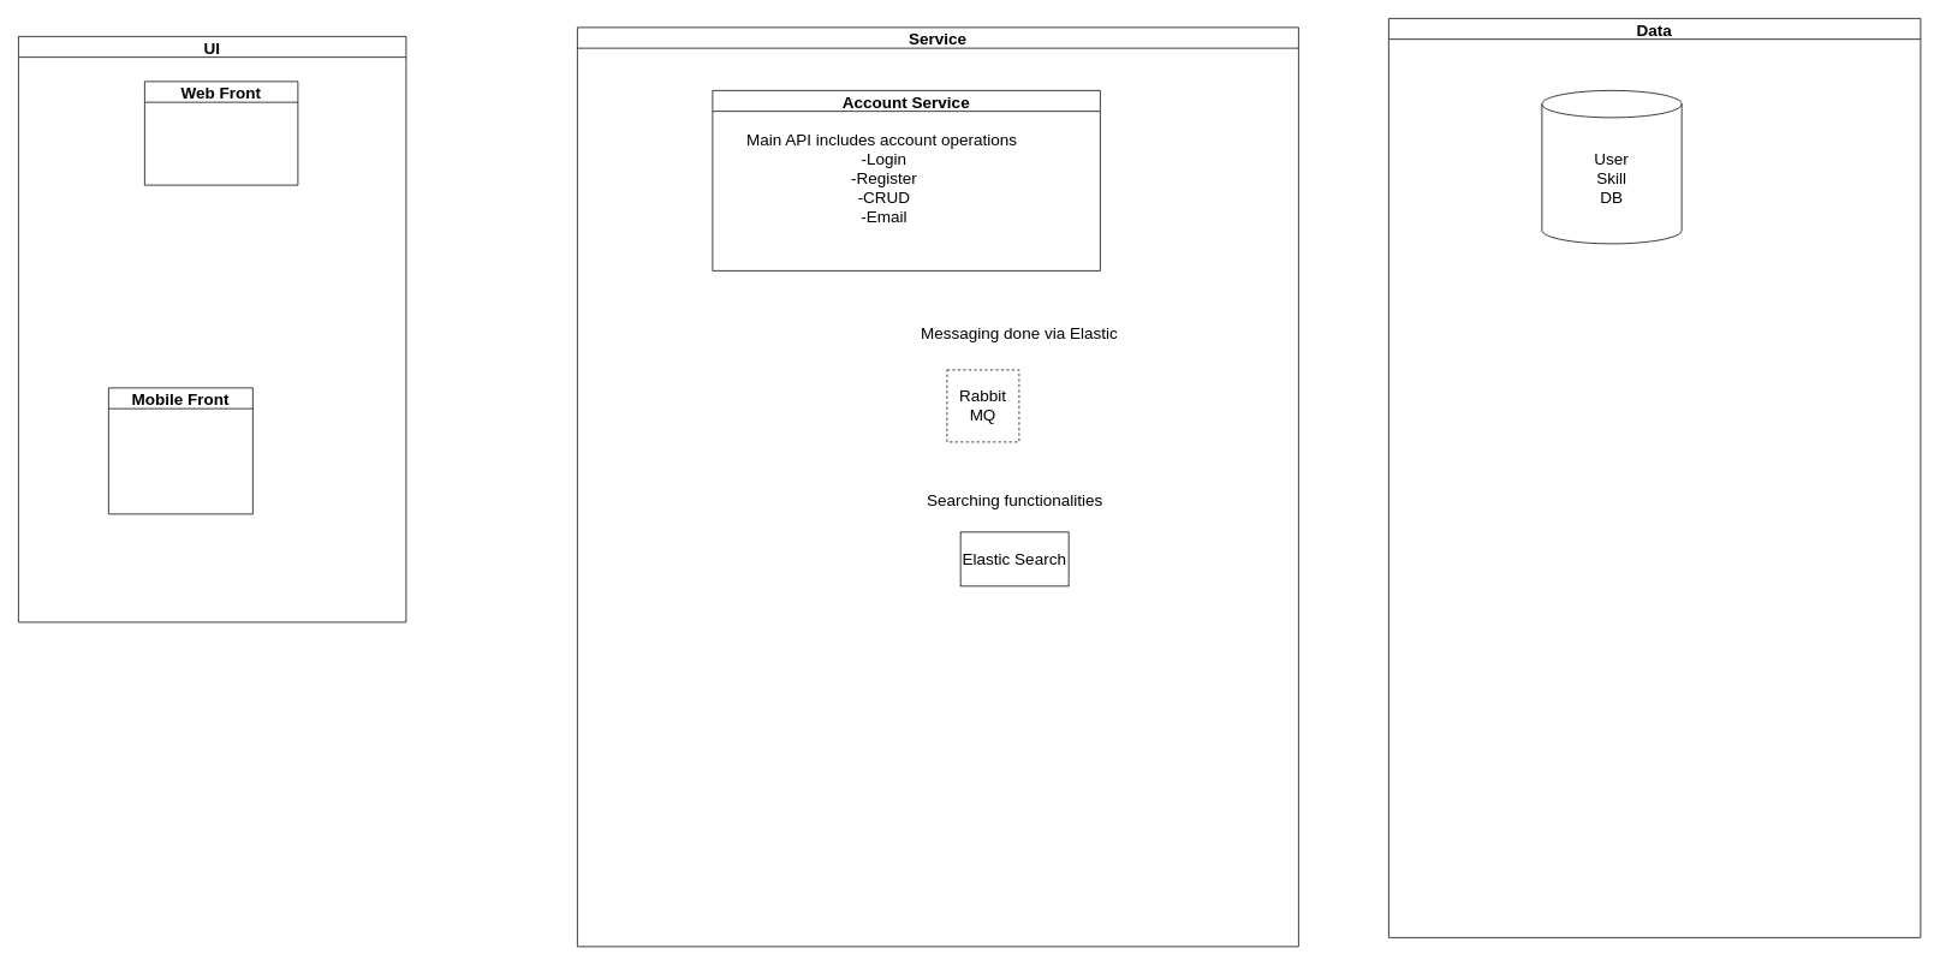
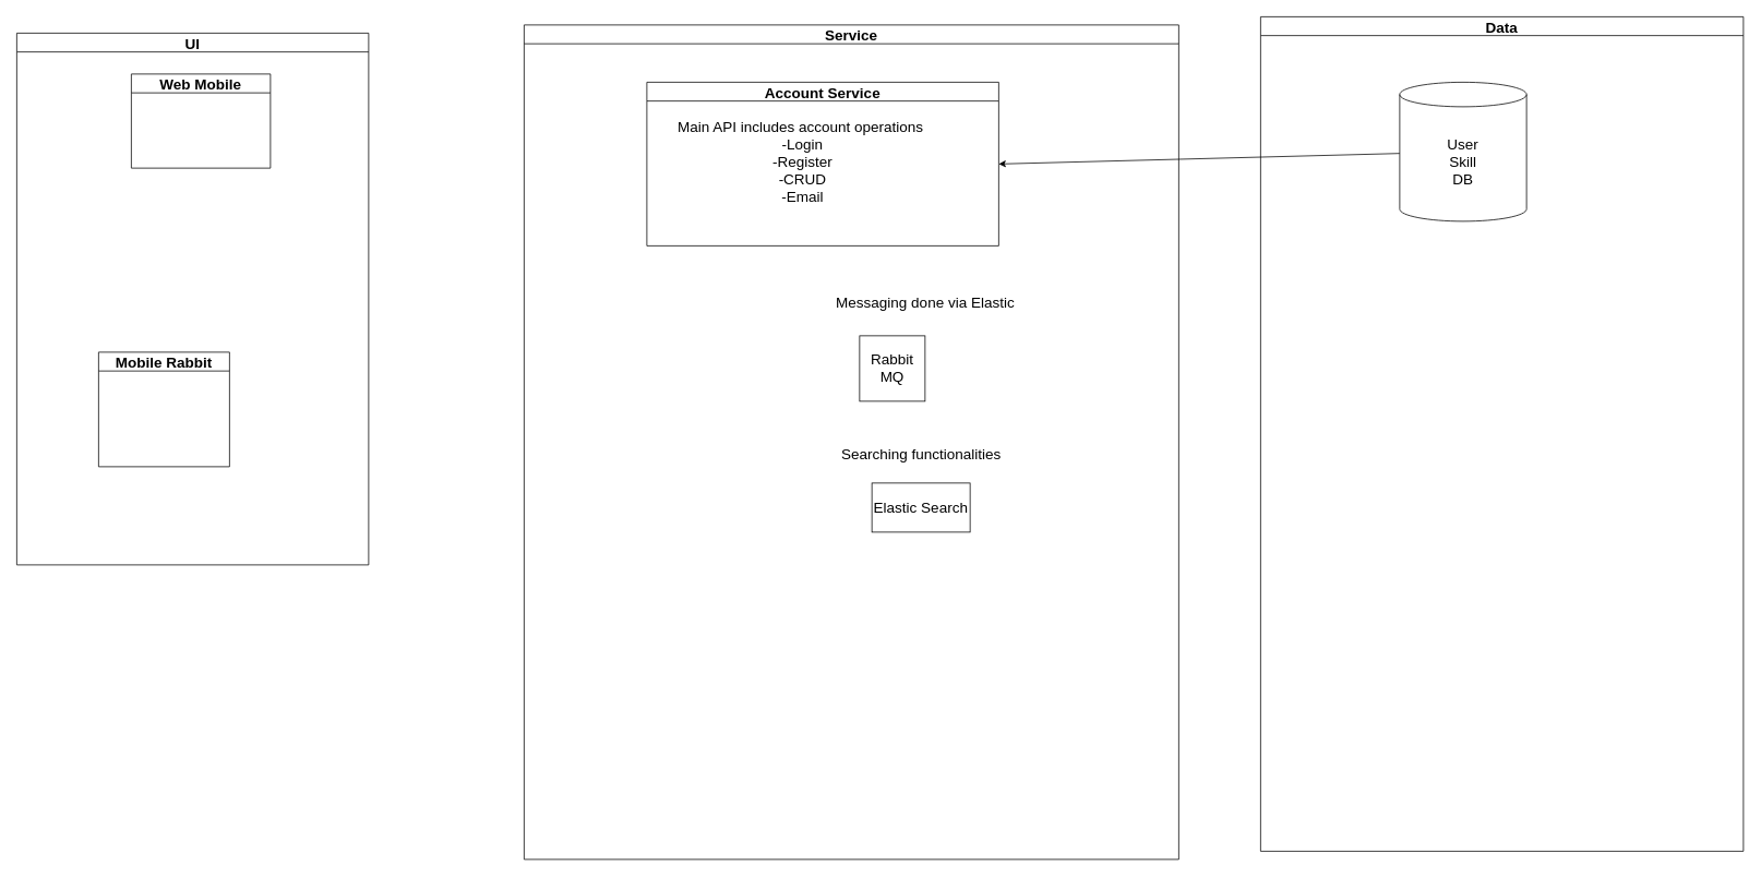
  <mxCell id="0" />
  <mxCell id="1" parent="0" />
+ <mxCell id="2" style="rounded=0;orthogonalLoop=1;jettySize=auto;html=1;entryX=1;entryY=0.5;entryDx=0;entryDy=0;fontSize=18;" parent="1" source="14" target="8" edge="1"><mxGeometry relative="1" as="geometry"><mxPoint x="1150" y="250" as="targetPoint" /></mxGeometry></mxCell>
  <mxCell id="3" value="UI" style="swimlane;fontSize=18;" parent="1" vertex="1"><mxGeometry x="20" y="40" width="430" height="650" as="geometry"><mxRectangle x="-750" y="40" width="40" height="23" as="alternateBounds" /></mxGeometry></mxCell>
- <mxCell id="4" value="Mobile Front" style="swimlane;fontSize=18;" parent="3" vertex="1"><mxGeometry x="100" y="390" width="160" height="140" as="geometry" /></mxCell>
- <mxCell id="5" value="Web Front" style="swimlane;fontSize=18;" parent="3" vertex="1"><mxGeometry x="140" y="50" width="170" height="115" as="geometry" /></mxCell>
+ <mxCell id="4" value="Mobile Rabbit" style="swimlane;fontSize=18;" parent="3" vertex="1"><mxGeometry x="100" y="390" width="160" height="140" as="geometry" /></mxCell>
+ <mxCell id="5" value="Web Mobile" style="swimlane;fontSize=18;" parent="3" vertex="1"><mxGeometry x="140" y="50" width="170" height="115" as="geometry" /></mxCell>
  <mxCell id="6" value="Service" style="swimlane;fontSize=18;" parent="1" vertex="1"><mxGeometry x="640" y="30" width="800" height="1020" as="geometry" /></mxCell>
- <mxCell id="7" value="Rabbit MQ" style="whiteSpace=wrap;html=1;aspect=fixed;fontSize=18;dashed=1;" parent="6" vertex="1"><mxGeometry x="410" y="380" width="80" height="80" as="geometry" /></mxCell>
+ <mxCell id="7" value="Rabbit MQ" style="whiteSpace=wrap;html=1;aspect=fixed;fontSize=18;" parent="6" vertex="1"><mxGeometry x="410" y="380" width="80" height="80" as="geometry" /></mxCell>
  <mxCell id="8" value="Account Service" style="swimlane;fontSize=18;" parent="6" vertex="1"><mxGeometry x="150" y="70" width="430" height="200" as="geometry" /></mxCell>
  <mxCell id="9" value="Main API includes account operations&amp;nbsp;&lt;br style=&quot;font-size: 18px;&quot;&gt;-Login &lt;br style=&quot;font-size: 18px;&quot;&gt;-Register&lt;br style=&quot;font-size: 18px;&quot;&gt;-CRUD&lt;br style=&quot;font-size: 18px;&quot;&gt;-Email" style="text;html=1;align=center;verticalAlign=middle;resizable=0;points=[];autosize=1;strokeColor=none;fontSize=18;" parent="8" vertex="1"><mxGeometry x="30" y="37.5" width="320" height="120" as="geometry" /></mxCell>
  <mxCell id="10" value="Elastic Search" style="rounded=0;whiteSpace=wrap;html=1;fontSize=18;" parent="6" vertex="1"><mxGeometry x="425" y="560" width="120" height="60" as="geometry" /></mxCell>
  <mxCell id="11" value="Searching functionalities" style="text;html=1;align=center;verticalAlign=middle;resizable=0;points=[];autosize=1;strokeColor=none;fontSize=18;" parent="6" vertex="1"><mxGeometry x="380" y="510" width="210" height="30" as="geometry" /></mxCell>
  <mxCell id="12" value="Messaging done via Elastic&lt;br style=&quot;font-size: 18px;&quot;&gt;" style="text;html=1;align=center;verticalAlign=middle;resizable=0;points=[];autosize=1;strokeColor=none;fontSize=18;" parent="6" vertex="1"><mxGeometry x="360" y="325" width="260" height="30" as="geometry" /></mxCell>
  <mxCell id="13" value="Data" style="swimlane;fontSize=18;" parent="1" vertex="1"><mxGeometry x="1540" y="20" width="590" height="1020" as="geometry" /></mxCell>
  <mxCell id="14" value="User&lt;br style=&quot;font-size: 18px;&quot;&gt;Skill&lt;br style=&quot;font-size: 18px;&quot;&gt;DB" style="shape=cylinder3;whiteSpace=wrap;html=1;boundedLbl=1;backgroundOutline=1;size=15;fontSize=18;" parent="13" vertex="1"><mxGeometry x="170" y="80" width="155" height="170" as="geometry" /></mxCell>
